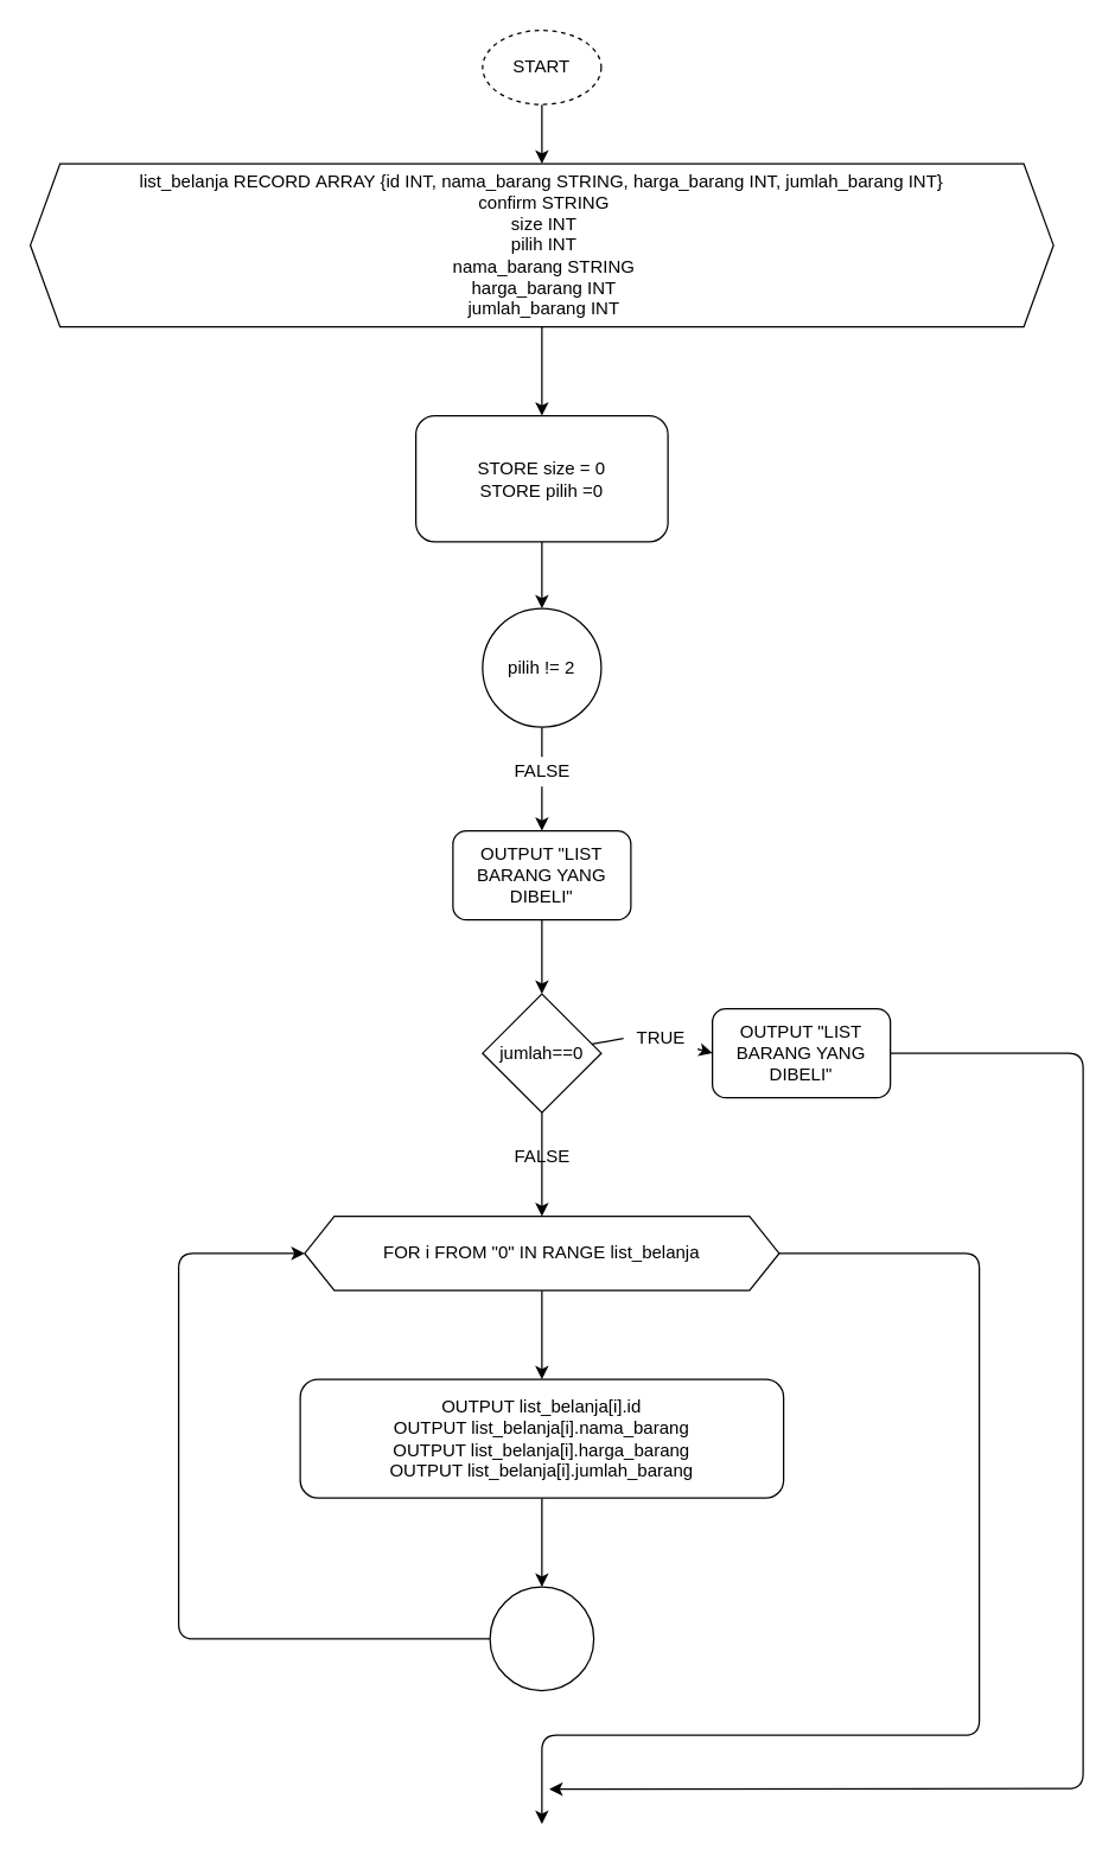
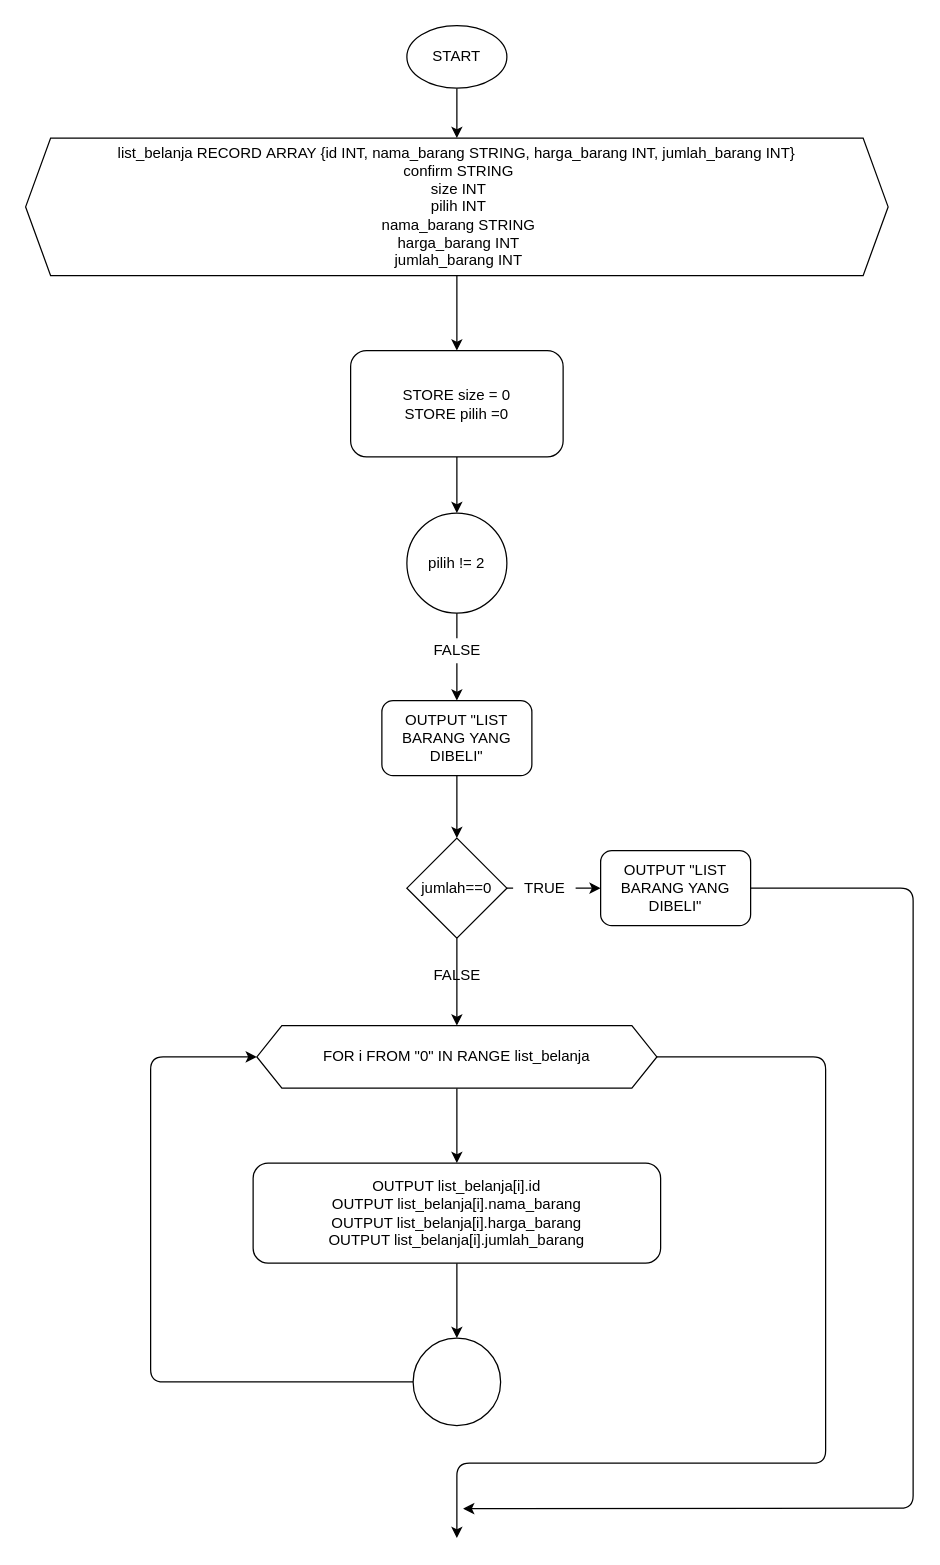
  <mxCell id="0" />
  <mxCell id="1" parent="0" />
  <mxCell id="2" style="edgeStyle=none;html=1;exitX=0.5;exitY=1;exitDx=0;exitDy=0;entryX=0.5;entryY=0;entryDx=0;entryDy=0;" edge="1" parent="1" source="3" target="5"><mxGeometry relative="1" as="geometry" /></mxCell>
- <mxCell id="3" value="START" style="ellipse;whiteSpace=wrap;html=1;dashed=1;" vertex="1" parent="1"><mxGeometry x="325" y="20" width="80" height="50" as="geometry" /></mxCell>
+ <mxCell id="3" value="START" style="ellipse;whiteSpace=wrap;html=1;" vertex="1" parent="1"><mxGeometry x="325" y="20" width="80" height="50" as="geometry" /></mxCell>
  <mxCell id="4" style="edgeStyle=none;html=1;exitX=0.5;exitY=1;exitDx=0;exitDy=0;entryX=0.5;entryY=0;entryDx=0;entryDy=0;" edge="1" parent="1" source="5" target="7"><mxGeometry relative="1" as="geometry" /></mxCell>
  <mxCell id="5" value="list_belanja RECORD&amp;nbsp;&lt;span&gt;ARRAY {id INT, nama_barang STRING, harga_barang INT, jumlah_barang INT}&lt;/span&gt;&lt;div&gt;&amp;nbsp;confirm STRING&lt;/div&gt;&lt;div&gt;&amp;nbsp;size INT&lt;/div&gt;&lt;div&gt;&amp;nbsp;pilih INT&lt;/div&gt;&lt;div&gt;&amp;nbsp;nama_barang STRING&lt;/div&gt;&lt;div&gt;&amp;nbsp;harga_barang INT&lt;/div&gt;&lt;div&gt;&amp;nbsp;jumlah_barang INT&lt;/div&gt;" style="shape=hexagon;perimeter=hexagonPerimeter2;whiteSpace=wrap;html=1;fixedSize=1;" vertex="1" parent="1"><mxGeometry x="20" y="110" width="690" height="110" as="geometry" /></mxCell>
  <mxCell id="6" style="edgeStyle=none;html=1;exitX=0.5;exitY=1;exitDx=0;exitDy=0;entryX=0.5;entryY=0;entryDx=0;entryDy=0;" edge="1" parent="1" source="7" target="9"><mxGeometry relative="1" as="geometry" /></mxCell>
  <mxCell id="7" value="STORE size = 0&lt;br&gt;STORE pilih =0" style="rounded=1;whiteSpace=wrap;html=1;" vertex="1" parent="1"><mxGeometry x="280" y="280" width="170" height="85" as="geometry" /></mxCell>
  <mxCell id="8" style="edgeStyle=none;html=1;exitX=0.5;exitY=1;exitDx=0;exitDy=0;entryX=0.5;entryY=0;entryDx=0;entryDy=0;startArrow=none;" edge="1" parent="1" source="22" target="11"><mxGeometry relative="1" as="geometry" /></mxCell>
  <mxCell id="9" value="pilih != 2" style="ellipse;whiteSpace=wrap;html=1;" vertex="1" parent="1"><mxGeometry x="325" y="410" width="80" height="80" as="geometry" /></mxCell>
  <mxCell id="10" style="edgeStyle=none;html=1;exitX=0.5;exitY=1;exitDx=0;exitDy=0;entryX=0.5;entryY=0;entryDx=0;entryDy=0;" edge="1" parent="1" source="11" target="14"><mxGeometry relative="1" as="geometry" /></mxCell>
  <mxCell id="11" value="OUTPUT &quot;LIST BARANG YANG DIBELI&quot;" style="rounded=1;whiteSpace=wrap;html=1;" vertex="1" parent="1"><mxGeometry x="305" y="560" width="120" height="60" as="geometry" /></mxCell>
  <mxCell id="12" style="edgeStyle=none;html=1;entryX=0;entryY=0.5;entryDx=0;entryDy=0;startArrow=none;" edge="1" parent="1" source="25" target="16"><mxGeometry relative="1" as="geometry" /></mxCell>
  <mxCell id="13" style="edgeStyle=none;html=1;exitX=0.5;exitY=1;exitDx=0;exitDy=0;entryX=0.5;entryY=0;entryDx=0;entryDy=0;" edge="1" parent="1" source="14" target="19"><mxGeometry relative="1" as="geometry" /></mxCell>
  <mxCell id="14" value="jumlah==0" style="rhombus;whiteSpace=wrap;html=1;" vertex="1" parent="1"><mxGeometry x="325" y="670" width="80" height="80" as="geometry" /></mxCell>
  <mxCell id="15" style="edgeStyle=none;html=1;exitX=1;exitY=0.5;exitDx=0;exitDy=0;" edge="1" parent="1" source="16"><mxGeometry relative="1" as="geometry"><mxPoint x="370" y="1206.4" as="targetPoint" /><Array as="points"><mxPoint x="730" y="710" /><mxPoint x="730" y="1206" /></Array></mxGeometry></mxCell>
  <mxCell id="16" value="OUTPUT &quot;LIST BARANG YANG DIBELI&quot;" style="rounded=1;whiteSpace=wrap;html=1;" vertex="1" parent="1"><mxGeometry x="480" y="680" width="120" height="60" as="geometry" /></mxCell>
  <mxCell id="17" style="edgeStyle=none;html=1;exitX=0.5;exitY=1;exitDx=0;exitDy=0;entryX=0.5;entryY=0;entryDx=0;entryDy=0;" edge="1" parent="1" source="19" target="21"><mxGeometry relative="1" as="geometry" /></mxCell>
  <mxCell id="18" style="edgeStyle=none;html=1;exitX=1;exitY=0.5;exitDx=0;exitDy=0;entryX=0.5;entryY=0;entryDx=0;entryDy=0;" edge="1" parent="1" source="19"><mxGeometry relative="1" as="geometry"><Array as="points"><mxPoint x="660" y="845" /><mxPoint x="660" y="1170" /><mxPoint x="365" y="1170" /></Array><mxPoint x="365" y="1230" as="targetPoint" /></mxGeometry></mxCell>
  <mxCell id="19" value="FOR i FROM &quot;0&quot; IN RANGE list_belanja" style="shape=hexagon;perimeter=hexagonPerimeter2;whiteSpace=wrap;html=1;fixedSize=1;" vertex="1" parent="1"><mxGeometry x="205" y="820" width="320" height="50" as="geometry" /></mxCell>
  <mxCell id="20" style="edgeStyle=none;html=1;exitX=0.5;exitY=1;exitDx=0;exitDy=0;entryX=0.5;entryY=0;entryDx=0;entryDy=0;" edge="1" parent="1" source="21" target="28"><mxGeometry relative="1" as="geometry" /></mxCell>
  <mxCell id="21" value="OUTPUT list_belanja[i].id&lt;br&gt;OUTPUT list_belanja[i].nama_barang&lt;br&gt;OUTPUT list_belanja[i].harga_barang&lt;br&gt;OUTPUT list_belanja[i].jumlah_barang" style="rounded=1;whiteSpace=wrap;html=1;" vertex="1" parent="1"><mxGeometry x="202" y="930" width="326" height="80" as="geometry" /></mxCell>
  <mxCell id="22" value="FALSE" style="text;html=1;align=center;verticalAlign=middle;resizable=0;points=[];autosize=1;strokeColor=none;fillColor=none;" vertex="1" parent="1"><mxGeometry x="340" y="510" width="50" height="20" as="geometry" /></mxCell>
  <mxCell id="23" value="" style="edgeStyle=none;html=1;exitX=0.5;exitY=1;exitDx=0;exitDy=0;entryX=0.5;entryY=0;entryDx=0;entryDy=0;endArrow=none;" edge="1" parent="1" source="9" target="22"><mxGeometry relative="1" as="geometry"><mxPoint x="365" y="490" as="sourcePoint" /><mxPoint x="365" y="560" as="targetPoint" /></mxGeometry></mxCell>
  <mxCell id="24" value="FALSE" style="text;html=1;align=center;verticalAlign=middle;resizable=0;points=[];autosize=1;strokeColor=none;fillColor=none;" vertex="1" parent="1"><mxGeometry x="340" y="770" width="50" height="20" as="geometry" /></mxCell>
- <mxCell id="25" value="TRUE" style="text;html=1;align=center;verticalAlign=middle;resizable=0;points=[];autosize=1;strokeColor=none;fillColor=none;" vertex="1" parent="1"><mxGeometry x="420" y="690" width="50" height="20" as="geometry" /></mxCell>
+ <mxCell id="25" value="TRUE" style="text;html=1;align=center;verticalAlign=middle;resizable=0;points=[];autosize=1;strokeColor=none;fillColor=none;" vertex="1" parent="1"><mxGeometry x="410" y="700" width="50" height="20" as="geometry" /></mxCell>
  <mxCell id="26" value="" style="edgeStyle=none;html=1;entryX=0;entryY=0.5;entryDx=0;entryDy=0;endArrow=none;" edge="1" parent="1" source="14" target="25"><mxGeometry relative="1" as="geometry"><mxPoint x="405" y="710" as="sourcePoint" /><mxPoint x="467" y="710" as="targetPoint" /></mxGeometry></mxCell>
  <mxCell id="27" style="edgeStyle=none;html=1;exitX=0;exitY=0.5;exitDx=0;exitDy=0;entryX=0;entryY=0.5;entryDx=0;entryDy=0;" edge="1" parent="1" source="28" target="19"><mxGeometry relative="1" as="geometry"><Array as="points"><mxPoint x="120" y="1105" /><mxPoint x="120" y="845" /></Array></mxGeometry></mxCell>
  <mxCell id="28" value="" style="ellipse;whiteSpace=wrap;html=1;aspect=fixed;" vertex="1" parent="1"><mxGeometry x="330" y="1070" width="70" height="70" as="geometry" /></mxCell>
